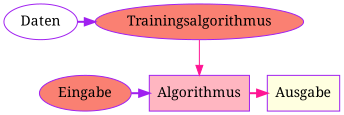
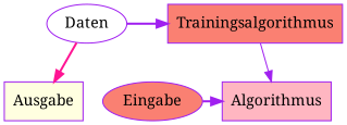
  digraph {
    compound=true
    fontname="Noto Serif"
    node [color=purple fillcolor=salmon fontname="Noto Serif" style=filled shape=box]
    edge [color=purple fontname="Noto Serif" style=bold]
    Eingabe [shape=""]
    Algorithmus [fillcolor=lightpink]
    Ausgabe [fillcolor=lightyellow]
    Daten [fillcolor=white shape=""]
-   Trainingsalgorithmus [shape=ellipse]
+   Trainingsalgorithmus
    subgraph sub_1 {
      rank=same
      Eingabe
      Algorithmus
      Ausgabe
    }
    subgraph sub_2 {
      rank=same
      Daten
      Trainingsalgorithmus
    }
    subgraph cluster_3 {
    }
    Eingabe -> Algorithmus
-   Algorithmus -> Ausgabe [color=deeppink]
+   Daten -> Ausgabe [color=deeppink]
    Daten -> Trainingsalgorithmus
-   Trainingsalgorithmus -> Algorithmus [color=deeppink style=solid]
+   Trainingsalgorithmus -> Algorithmus [style=solid]
  }
